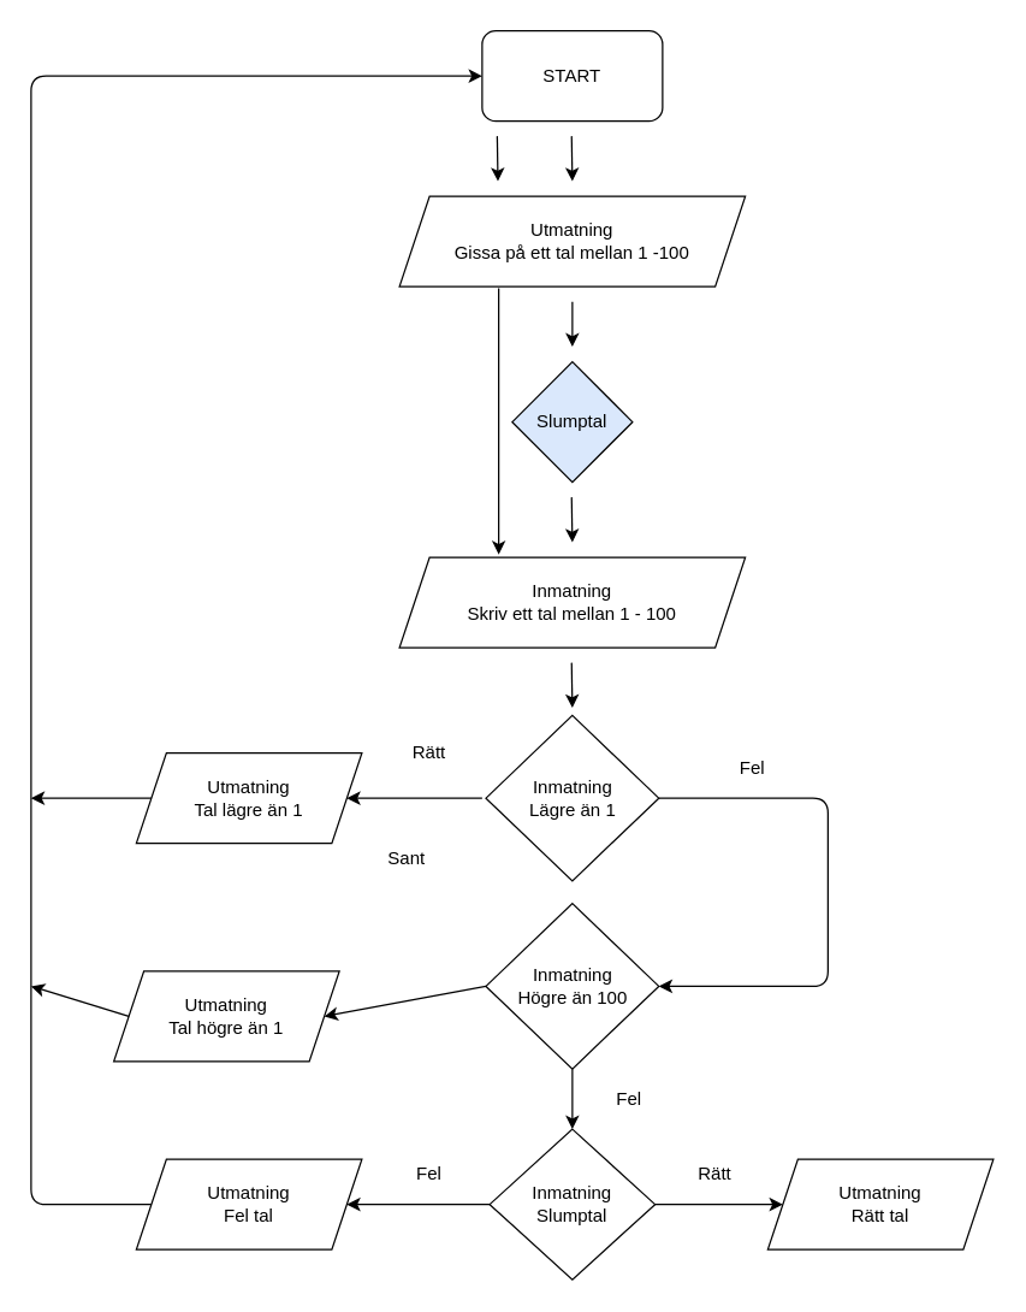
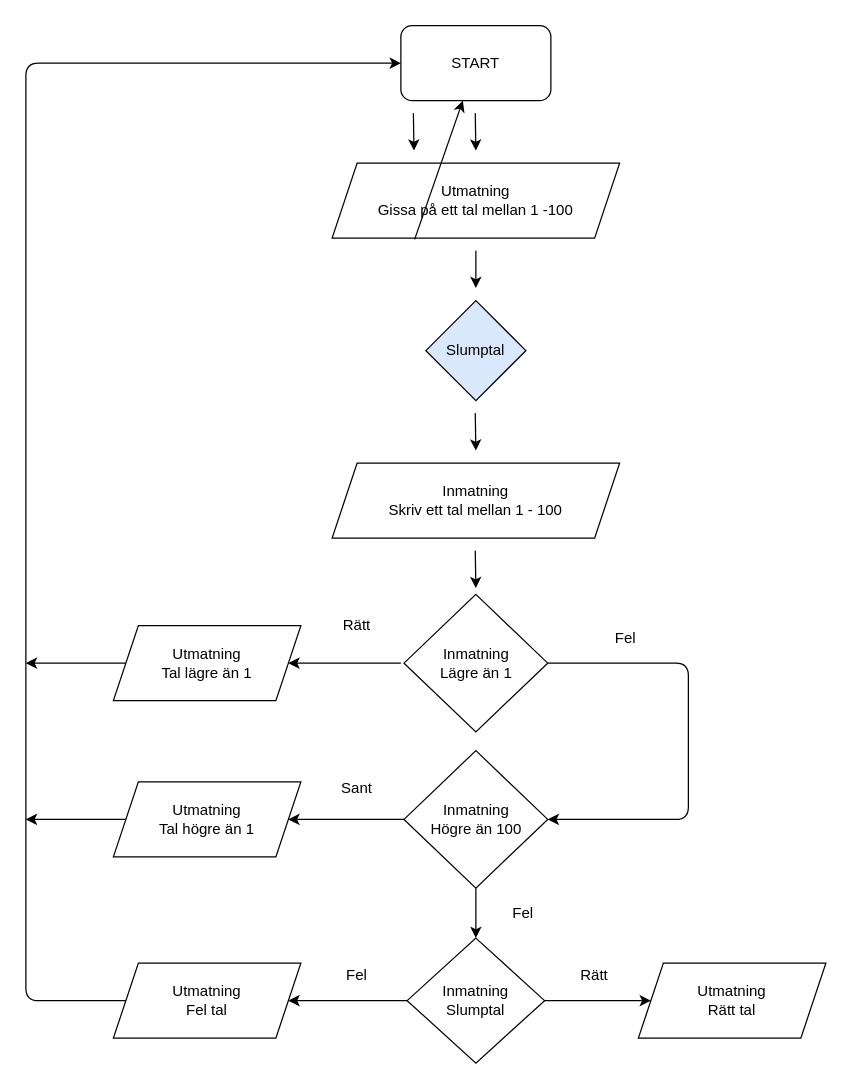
  <mxCell id="0" />
  <mxCell id="1" parent="0" />
  <mxCell id="2" value="START" style="rounded=1;whiteSpace=wrap;html=1;" vertex="1" parent="1"><mxGeometry x="320" y="20" width="120" height="60" as="geometry" /></mxCell>
  <mxCell id="3" value="" style="endArrow=classic;html=1;" edge="1" parent="1"><mxGeometry width="50" height="50" relative="1" as="geometry"><mxPoint x="379.5" y="90" as="sourcePoint" /><mxPoint x="380" y="120" as="targetPoint" /></mxGeometry></mxCell>
  <mxCell id="4" value="" style="edgeStyle=orthogonalEdgeStyle;rounded=0;orthogonalLoop=1;jettySize=auto;html=1;" edge="1" parent="1"><mxGeometry relative="1" as="geometry"><mxPoint x="380" y="200" as="sourcePoint" /><mxPoint x="380" y="230" as="targetPoint" /></mxGeometry></mxCell>
  <mxCell id="5" value="Utmatning&lt;br&gt;Gissa på ett tal mellan 1 -100" style="shape=parallelogram;perimeter=parallelogramPerimeter;whiteSpace=wrap;html=1;fixedSize=1;" vertex="1" parent="1"><mxGeometry x="265" y="130" width="230" height="60" as="geometry" /></mxCell>
  <mxCell id="6" value="Slumptal" style="rhombus;whiteSpace=wrap;html=1;fillColor=#dae8fc;" vertex="1" parent="1"><mxGeometry x="340" y="240" width="80" height="80" as="geometry" /></mxCell>
  <mxCell id="7" value="" style="endArrow=classic;html=1;" edge="1" parent="1"><mxGeometry width="50" height="50" relative="1" as="geometry"><mxPoint x="379.5" y="330" as="sourcePoint" /><mxPoint x="380" y="360" as="targetPoint" /></mxGeometry></mxCell>
  <mxCell id="8" value="" style="endArrow=classic;html=1;" edge="1" parent="1"><mxGeometry width="50" height="50" relative="1" as="geometry"><mxPoint x="330" y="90" as="sourcePoint" /><mxPoint x="330.5" y="120" as="targetPoint" /></mxGeometry></mxCell>
  <mxCell id="9" value="Inmatning&lt;br&gt;Skriv ett tal mellan 1 - 100" style="shape=parallelogram;perimeter=parallelogramPerimeter;whiteSpace=wrap;html=1;fixedSize=1;" vertex="1" parent="1"><mxGeometry x="265" y="370" width="230" height="60" as="geometry" /></mxCell>
  <mxCell id="10" value="" style="endArrow=classic;html=1;" edge="1" parent="1"><mxGeometry width="50" height="50" relative="1" as="geometry"><mxPoint x="379.5" y="440" as="sourcePoint" /><mxPoint x="380" y="470" as="targetPoint" /></mxGeometry></mxCell>
  <mxCell id="11" value="Inmatning&lt;br&gt;Lägre än 1" style="rhombus;whiteSpace=wrap;html=1;" vertex="1" parent="1"><mxGeometry x="322.5" y="475" width="115" height="110" as="geometry" /></mxCell>
  <mxCell id="12" value="Inmatning&lt;br&gt;Högre än 100" style="rhombus;whiteSpace=wrap;html=1;" vertex="1" parent="1"><mxGeometry x="322.5" y="600" width="115" height="110" as="geometry" /></mxCell>
  <mxCell id="13" value="Inmatning&lt;br&gt;Slumptal" style="rhombus;whiteSpace=wrap;html=1;" vertex="1" parent="1"><mxGeometry x="325" y="750" width="110" height="100" as="geometry" /></mxCell>
  <mxCell id="14" value="Utmatning&lt;br&gt;Tal lägre än 1" style="shape=parallelogram;perimeter=parallelogramPerimeter;whiteSpace=wrap;html=1;fixedSize=1;" vertex="1" parent="1"><mxGeometry x="90" y="500" width="150" height="60" as="geometry" /></mxCell>
- <mxCell id="15" value="Utmatning&lt;br&gt;Tal högre än 1" style="shape=parallelogram;perimeter=parallelogramPerimeter;whiteSpace=wrap;html=1;fixedSize=1;" vertex="1" parent="1"><mxGeometry x="75" y="645" width="150" height="60" as="geometry" /></mxCell>
+ <mxCell id="15" value="Utmatning&lt;br&gt;Tal högre än 1" style="shape=parallelogram;perimeter=parallelogramPerimeter;whiteSpace=wrap;html=1;fixedSize=1;" vertex="1" parent="1"><mxGeometry x="90" y="625" width="150" height="60" as="geometry" /></mxCell>
  <mxCell id="16" value="Utmatning&lt;br&gt;Fel tal" style="shape=parallelogram;perimeter=parallelogramPerimeter;whiteSpace=wrap;html=1;fixedSize=1;" vertex="1" parent="1"><mxGeometry x="90" y="770" width="150" height="60" as="geometry" /></mxCell>
  <mxCell id="17" value="Utmatning&lt;br&gt;Rätt tal" style="shape=parallelogram;perimeter=parallelogramPerimeter;whiteSpace=wrap;html=1;fixedSize=1;" vertex="1" parent="1"><mxGeometry x="510" y="770" width="150" height="60" as="geometry" /></mxCell>
  <mxCell id="18" value="" style="endArrow=classic;html=1;exitX=1;exitY=0.5;exitDx=0;exitDy=0;entryX=0;entryY=0.5;entryDx=0;entryDy=0;" edge="1" parent="1" source="13" target="17"><mxGeometry width="50" height="50" relative="1" as="geometry"><mxPoint x="450" y="765" as="sourcePoint" /><mxPoint x="500" y="775" as="targetPoint" /><Array as="points" /></mxGeometry></mxCell>
  <mxCell id="19" value="" style="endArrow=classic;html=1;exitX=0;exitY=0.5;exitDx=0;exitDy=0;" edge="1" parent="1" source="13" target="16"><mxGeometry width="50" height="50" relative="1" as="geometry"><mxPoint x="325" y="830" as="sourcePoint" /><mxPoint x="325" y="769.5" as="targetPoint" /><Array as="points" /></mxGeometry></mxCell>
  <mxCell id="20" value="" style="endArrow=classic;html=1;exitX=0;exitY=0.5;exitDx=0;exitDy=0;entryX=0;entryY=0.5;entryDx=0;entryDy=0;" edge="1" parent="1" source="16" target="2"><mxGeometry width="50" height="50" relative="1" as="geometry"><mxPoint x="20" y="790" as="sourcePoint" /><mxPoint x="20" y="130" as="targetPoint" /><Array as="points"><mxPoint x="20" y="800" /><mxPoint x="20" y="50" /></Array></mxGeometry></mxCell>
- <mxCell id="21" value="" style="endArrow=classic;html=1;exitX=0.287;exitY=1.017;exitDx=0;exitDy=0;exitPerimeter=0;entryX=0.287;entryY=-0.033;entryDx=0;entryDy=0;entryPerimeter=0;" edge="1" parent="1" source="5" target="9"><mxGeometry width="50" height="50" relative="1" as="geometry"><mxPoint x="330" y="215" as="sourcePoint" /><mxPoint x="330" y="345" as="targetPoint" /></mxGeometry></mxCell>
+ <mxCell id="21" value="" style="endArrow=classic;html=1;exitX=0.287;exitY=1.017;exitDx=0;exitDy=0;exitPerimeter=0;" edge="1" parent="1" source="5" target="2"><mxGeometry width="50" height="50" relative="1" as="geometry"><mxPoint x="330" y="215" as="sourcePoint" /><mxPoint x="330" y="345" as="targetPoint" /></mxGeometry></mxCell>
  <mxCell id="22" value="" style="endArrow=classic;html=1;" edge="1" parent="1" source="14"><mxGeometry width="50" height="50" relative="1" as="geometry"><mxPoint x="40" y="570" as="sourcePoint" /><mxPoint x="20" y="530" as="targetPoint" /></mxGeometry></mxCell>
  <mxCell id="23" value="" style="endArrow=classic;html=1;entryX=1;entryY=0.5;entryDx=0;entryDy=0;" edge="1" parent="1" target="14"><mxGeometry width="50" height="50" relative="1" as="geometry"><mxPoint x="320" y="530" as="sourcePoint" /><mxPoint x="300" y="520" as="targetPoint" /></mxGeometry></mxCell>
  <mxCell id="24" value="" style="endArrow=classic;html=1;entryX=1;entryY=0.5;entryDx=0;entryDy=0;exitX=1;exitY=0.5;exitDx=0;exitDy=0;" edge="1" parent="1" source="11" target="12"><mxGeometry width="50" height="50" relative="1" as="geometry"><mxPoint x="460" y="570" as="sourcePoint" /><mxPoint x="510" y="520" as="targetPoint" /><Array as="points"><mxPoint x="550" y="530" /><mxPoint x="550" y="655" /></Array></mxGeometry></mxCell>
  <mxCell id="25" value="" style="endArrow=classic;html=1;exitX=0;exitY=0.5;exitDx=0;exitDy=0;entryX=1;entryY=0.5;entryDx=0;entryDy=0;" edge="1" parent="1" source="12" target="15"><mxGeometry width="50" height="50" relative="1" as="geometry"><mxPoint x="240" y="705" as="sourcePoint" /><mxPoint x="260" y="700" as="targetPoint" /></mxGeometry></mxCell>
  <mxCell id="26" value="" style="endArrow=classic;html=1;exitX=0.5;exitY=1;exitDx=0;exitDy=0;entryX=0.5;entryY=0;entryDx=0;entryDy=0;" edge="1" parent="1" source="12" target="13"><mxGeometry width="50" height="50" relative="1" as="geometry"><mxPoint x="360" y="760" as="sourcePoint" /><mxPoint x="420" y="740" as="targetPoint" /></mxGeometry></mxCell>
  <mxCell id="27" value="" style="endArrow=classic;html=1;exitX=0;exitY=0.5;exitDx=0;exitDy=0;" edge="1" parent="1" source="15"><mxGeometry width="50" height="50" relative="1" as="geometry"><mxPoint x="50" y="670" as="sourcePoint" /><mxPoint x="20" y="655" as="targetPoint" /></mxGeometry></mxCell>
  <mxCell id="28" value="Rätt" style="text;html=1;strokeColor=none;fillColor=none;align=center;verticalAlign=middle;whiteSpace=wrap;rounded=0;" vertex="1" parent="1"><mxGeometry x="265" y="490" width="40" height="20" as="geometry" /></mxCell>
  <mxCell id="29" value="Fel" style="text;html=1;strokeColor=none;fillColor=none;align=center;verticalAlign=middle;whiteSpace=wrap;rounded=0;" vertex="1" parent="1"><mxGeometry x="480" y="500" width="40" height="20" as="geometry" /></mxCell>
- <mxCell id="30" value="Sant" style="text;html=1;strokeColor=none;fillColor=none;align=center;verticalAlign=middle;whiteSpace=wrap;rounded=0;" vertex="1" parent="1"><mxGeometry x="250" y="560" width="40" height="20" as="geometry" /></mxCell>
+ <mxCell id="30" value="Sant" style="text;html=1;strokeColor=none;fillColor=none;align=center;verticalAlign=middle;whiteSpace=wrap;rounded=0;" vertex="1" parent="1"><mxGeometry x="265" y="620" width="40" height="20" as="geometry" /></mxCell>
  <mxCell id="31" value="Fel" style="text;html=1;strokeColor=none;fillColor=none;align=center;verticalAlign=middle;whiteSpace=wrap;rounded=0;" vertex="1" parent="1"><mxGeometry x="398" y="720" width="40" height="20" as="geometry" /></mxCell>
  <mxCell id="32" value="Fel" style="text;html=1;strokeColor=none;fillColor=none;align=center;verticalAlign=middle;whiteSpace=wrap;rounded=0;" vertex="1" parent="1"><mxGeometry x="265" y="770" width="40" height="20" as="geometry" /></mxCell>
  <mxCell id="33" value="Rätt" style="text;html=1;strokeColor=none;fillColor=none;align=center;verticalAlign=middle;whiteSpace=wrap;rounded=0;" vertex="1" parent="1"><mxGeometry x="455" y="770" width="40" height="20" as="geometry" /></mxCell>
